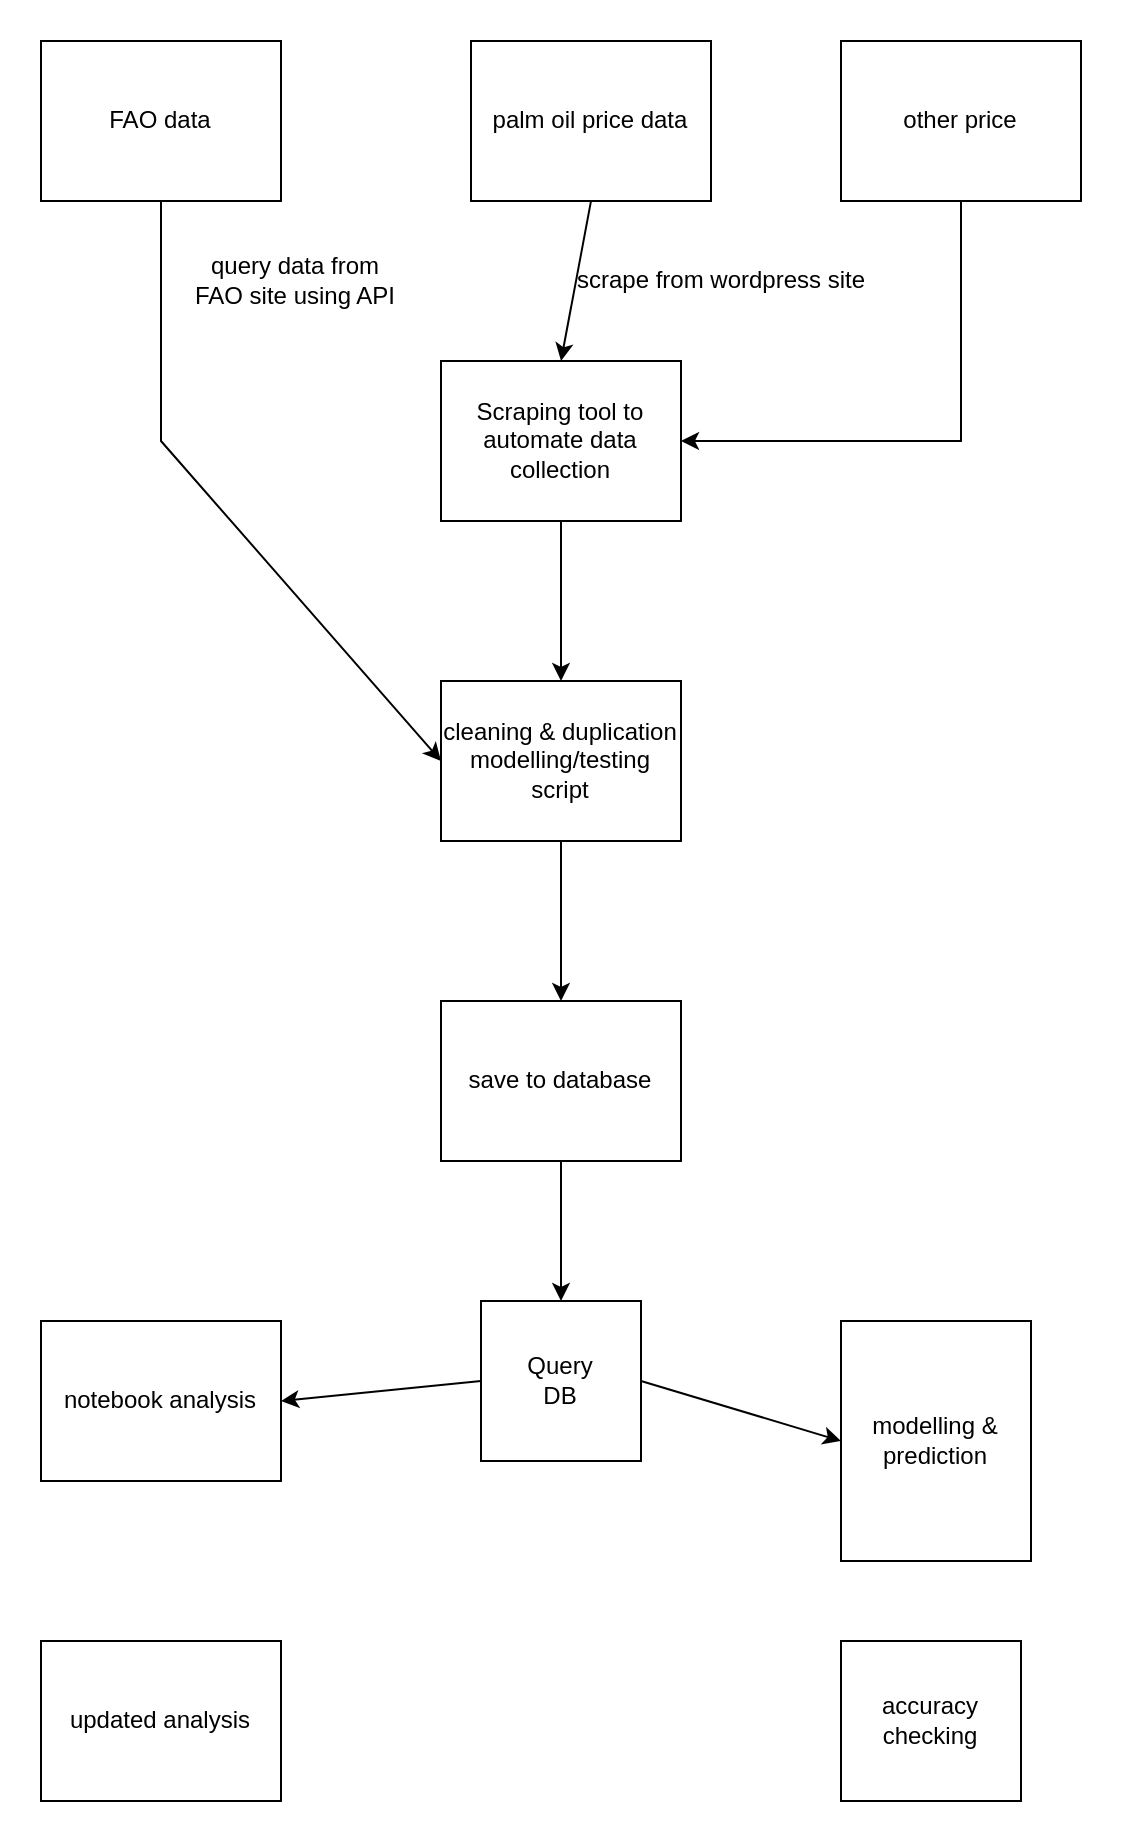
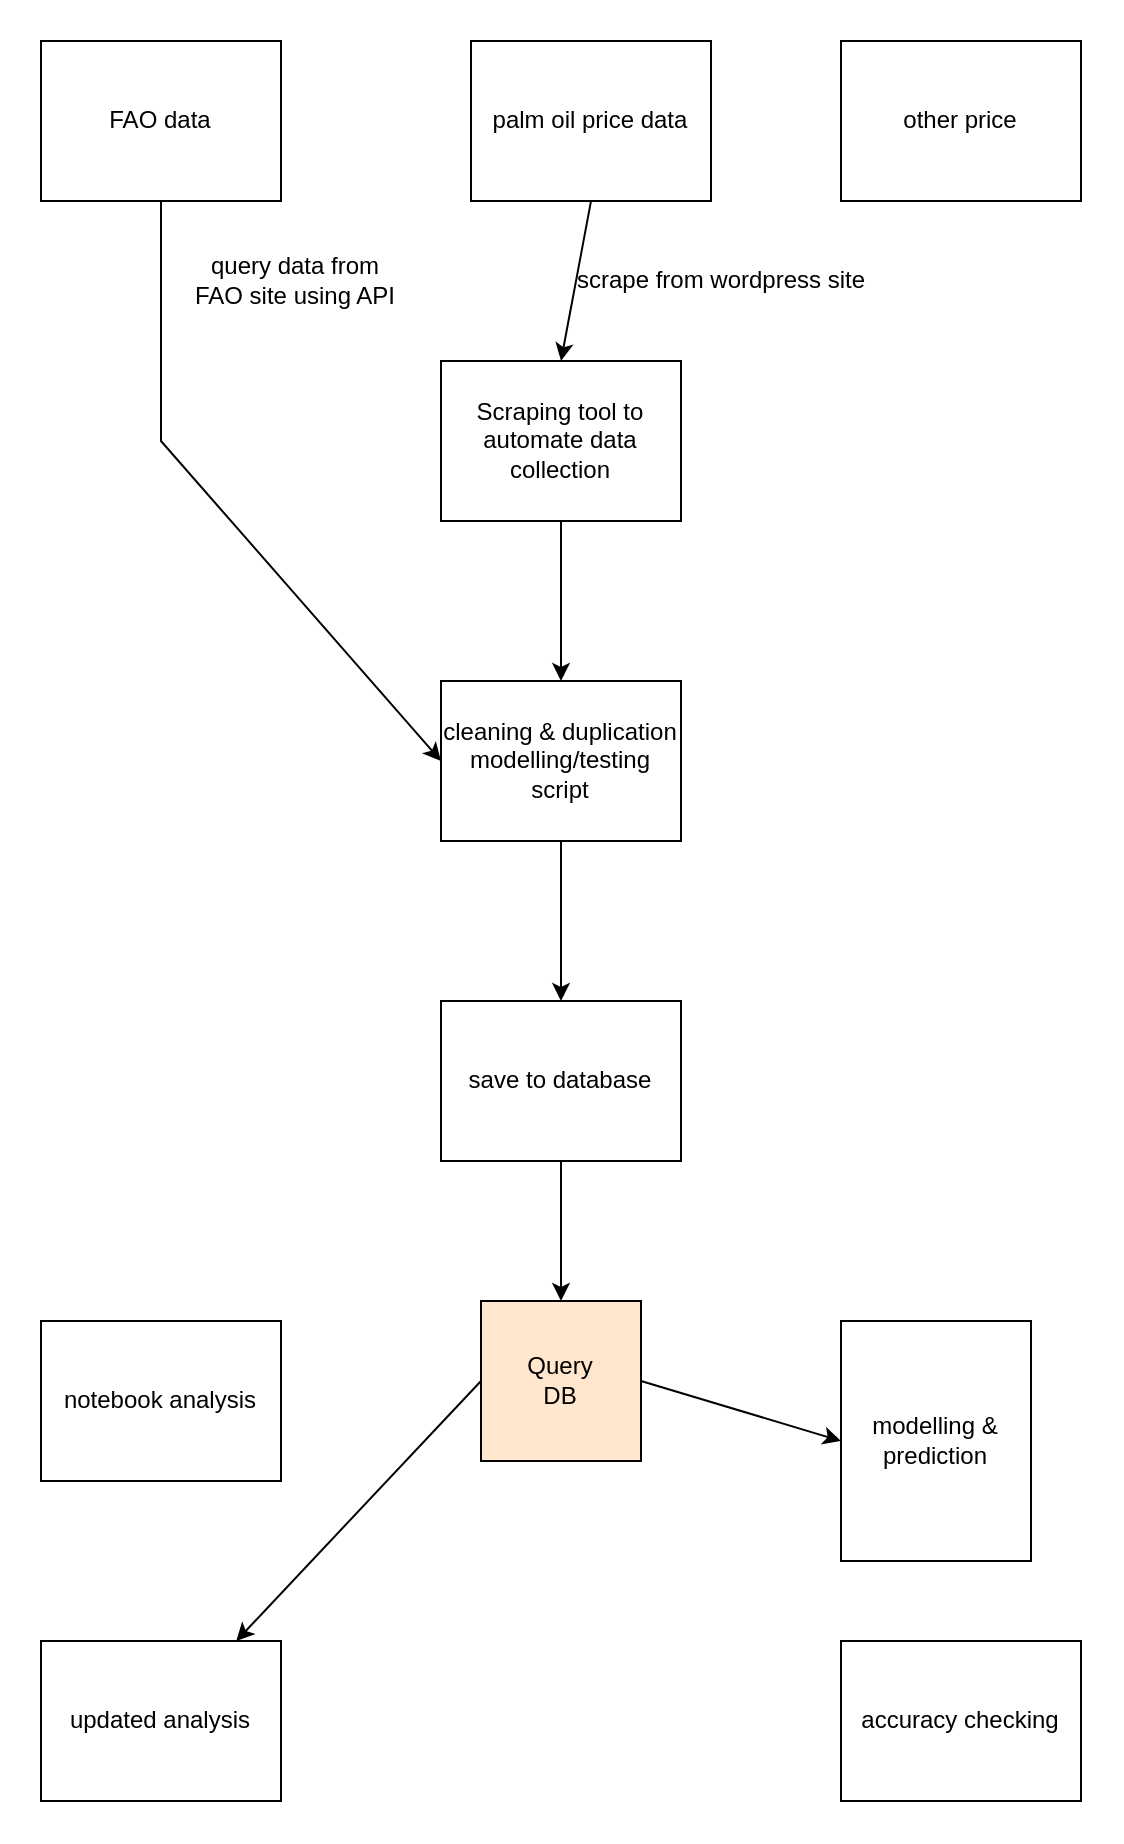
  <mxCell id="0" />
  <mxCell id="1" parent="0" />
  <mxCell id="2" value="FAO data" style="rounded=0;whiteSpace=wrap;html=1;" parent="1" vertex="1"><mxGeometry x="20" y="20" width="120" height="80" as="geometry" /></mxCell>
  <mxCell id="3" value="palm oil price data" style="rounded=0;whiteSpace=wrap;html=1;" parent="1" vertex="1"><mxGeometry x="235" y="20" width="120" height="80" as="geometry" /></mxCell>
  <mxCell id="4" value="other price" style="rounded=0;whiteSpace=wrap;html=1;" parent="1" vertex="1"><mxGeometry x="420" y="20" width="120" height="80" as="geometry" /></mxCell>
  <mxCell id="5" value="Scraping tool to automate data collection" style="rounded=0;whiteSpace=wrap;html=1;" parent="1" vertex="1"><mxGeometry x="220" y="180" width="120" height="80" as="geometry" /></mxCell>
  <mxCell id="6" value="cleaning &amp;amp; duplication modelling/testing script" style="rounded=0;whiteSpace=wrap;html=1;" parent="1" vertex="1"><mxGeometry x="220" y="340" width="120" height="80" as="geometry" /></mxCell>
  <mxCell id="7" value="save to database" style="rounded=0;whiteSpace=wrap;html=1;" parent="1" vertex="1"><mxGeometry x="220" y="500" width="120" height="80" as="geometry" /></mxCell>
  <mxCell id="8" value="notebook analysis" style="rounded=0;whiteSpace=wrap;html=1;" parent="1" vertex="1"><mxGeometry x="20" y="660" width="120" height="80" as="geometry" /></mxCell>
  <mxCell id="9" value="modelling &amp;amp; prediction" style="rounded=0;whiteSpace=wrap;html=1;" parent="1" vertex="1"><mxGeometry x="420" y="660" width="95" height="120" as="geometry" /></mxCell>
- <mxCell id="10" value="accuracy checking" style="rounded=0;whiteSpace=wrap;html=1;" parent="1" vertex="1"><mxGeometry x="420" y="820" width="90" height="80" as="geometry" /></mxCell>
+ <mxCell id="10" value="accuracy checking" style="rounded=0;whiteSpace=wrap;html=1;" parent="1" vertex="1"><mxGeometry x="420" y="820" width="120" height="80" as="geometry" /></mxCell>
  <mxCell id="11" value="updated analysis" style="rounded=0;whiteSpace=wrap;html=1;" parent="1" vertex="1"><mxGeometry x="20" y="820" width="120" height="80" as="geometry" /></mxCell>
- <mxCell id="12" value="" style="endArrow=classic;html=1;rounded=0;exitX=0.5;exitY=1;exitDx=0;exitDy=0;entryX=1;entryY=0.5;entryDx=0;entryDy=0;" edge="1" parent="1" source="4" target="5"><mxGeometry width="50" height="50" relative="1" as="geometry"><mxPoint x="450" y="170" as="sourcePoint" /><mxPoint x="460" y="220" as="targetPoint" /><Array as="points"><mxPoint x="480" y="220" /></Array></mxGeometry></mxCell>
  <mxCell id="13" value="" style="endArrow=classic;html=1;rounded=0;entryX=0;entryY=0.5;entryDx=0;entryDy=0;exitX=0.5;exitY=1;exitDx=0;exitDy=0;" edge="1" parent="1" source="2" target="6"><mxGeometry width="50" height="50" relative="1" as="geometry"><mxPoint x="80" y="110" as="sourcePoint" /><mxPoint x="130" y="170" as="targetPoint" /><Array as="points"><mxPoint x="80" y="220" /></Array></mxGeometry></mxCell>
  <mxCell id="14" value="" style="endArrow=classic;html=1;rounded=0;exitX=0.5;exitY=1;exitDx=0;exitDy=0;entryX=0.5;entryY=0;entryDx=0;entryDy=0;" edge="1" parent="1" source="3" target="5"><mxGeometry width="50" height="50" relative="1" as="geometry"><mxPoint x="440" y="160" as="sourcePoint" /><mxPoint x="490" y="110" as="targetPoint" /></mxGeometry></mxCell>
  <mxCell id="15" value="" style="endArrow=classic;html=1;rounded=0;exitX=0.5;exitY=1;exitDx=0;exitDy=0;entryX=0.5;entryY=0;entryDx=0;entryDy=0;" edge="1" parent="1" source="5" target="6"><mxGeometry width="50" height="50" relative="1" as="geometry"><mxPoint x="350" y="310" as="sourcePoint" /><mxPoint x="400" y="260" as="targetPoint" /></mxGeometry></mxCell>
  <mxCell id="16" value="" style="endArrow=classic;html=1;rounded=0;entryX=0.5;entryY=0;entryDx=0;entryDy=0;exitX=0.5;exitY=1;exitDx=0;exitDy=0;" edge="1" parent="1" source="6" target="7"><mxGeometry width="50" height="50" relative="1" as="geometry"><mxPoint x="350" y="310" as="sourcePoint" /><mxPoint x="400" y="260" as="targetPoint" /></mxGeometry></mxCell>
- <mxCell id="17" value="Query&lt;br&gt;DB" style="whiteSpace=wrap;html=1;aspect=fixed;" vertex="1" parent="1"><mxGeometry x="240" y="650" width="80" height="80" as="geometry" /></mxCell>
+ <mxCell id="17" value="Query&lt;br&gt;DB" style="whiteSpace=wrap;html=1;aspect=fixed;fillColor=#ffe6cc;" vertex="1" parent="1"><mxGeometry x="240" y="650" width="80" height="80" as="geometry" /></mxCell>
  <mxCell id="18" value="scrape from wordpress site" style="text;html=1;align=center;verticalAlign=middle;resizable=0;points=[];autosize=1;strokeColor=none;fillColor=none;" vertex="1" parent="1"><mxGeometry x="280" y="130" width="160" height="20" as="geometry" /></mxCell>
  <mxCell id="19" value="query data from &lt;br&gt;FAO site using API" style="text;html=1;align=center;verticalAlign=middle;resizable=0;points=[];autosize=1;strokeColor=none;fillColor=none;" vertex="1" parent="1"><mxGeometry x="87" y="125" width="120" height="30" as="geometry" /></mxCell>
  <mxCell id="20" value="" style="endArrow=classic;html=1;rounded=0;entryX=0.5;entryY=0;entryDx=0;entryDy=0;exitX=0.5;exitY=1;exitDx=0;exitDy=0;" edge="1" parent="1" source="7" target="17"><mxGeometry width="50" height="50" relative="1" as="geometry"><mxPoint x="350" y="560" as="sourcePoint" /><mxPoint x="400" y="510" as="targetPoint" /></mxGeometry></mxCell>
  <mxCell id="21" value="" style="endArrow=classic;html=1;rounded=0;exitX=1;exitY=0.5;exitDx=0;exitDy=0;entryX=0;entryY=0.5;entryDx=0;entryDy=0;" edge="1" parent="1" source="17" target="9"><mxGeometry width="50" height="50" relative="1" as="geometry"><mxPoint x="350" y="560" as="sourcePoint" /><mxPoint x="400" y="510" as="targetPoint" /></mxGeometry></mxCell>
- <mxCell id="22" value="" style="endArrow=classic;html=1;rounded=0;exitX=0;exitY=0.5;exitDx=0;exitDy=0;entryX=1;entryY=0.5;entryDx=0;entryDy=0;" edge="1" parent="1" source="17" target="8"><mxGeometry width="50" height="50" relative="1" as="geometry"><mxPoint x="350" y="560" as="sourcePoint" /><mxPoint x="400" y="510" as="targetPoint" /></mxGeometry></mxCell>
+ <mxCell id="22" value="" style="endArrow=classic;html=1;rounded=0;exitX=0;exitY=0.5;exitDx=0;exitDy=0;" edge="1" parent="1" source="17" target="11"><mxGeometry width="50" height="50" relative="1" as="geometry"><mxPoint x="350" y="560" as="sourcePoint" /><mxPoint x="400" y="510" as="targetPoint" /></mxGeometry></mxCell>
